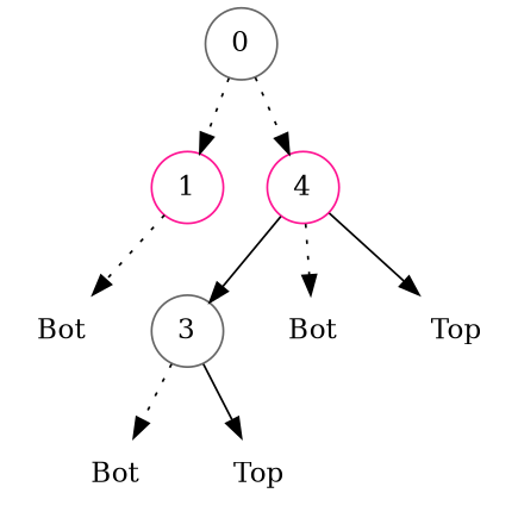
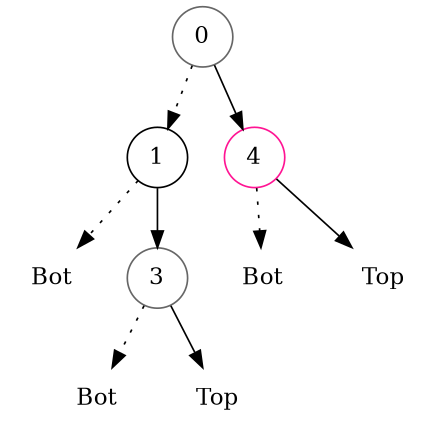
  digraph {
    node [color=gray40 shape=none]
    n1 [label=Bot]
    n2 [label=Bot]
    n3 [color=black label=Top]
    n4 [label=3 shape=circle]
-   n5 [color=deeppink label=1 shape=circle]
+   n5 [color=black label=1 shape=circle]
    n6 [color=deeppink label=Bot]
    n7 [color=black label=Top]
    n8 [color=deeppink label=4 shape=circle]
    n9 [label=0 shape=circle]
    n4 -> n2 [style=dotted]
    n4 -> n3
    n5 -> n1 [style=dotted]
-   n8 -> n4
+   n5 -> n4
    n8 -> n6 [style=dotted]
    n8 -> n7
    n9 -> n5 [style=dotted]
-   n9 -> n8 [style=dotted]
+   n9 -> n8
  }
